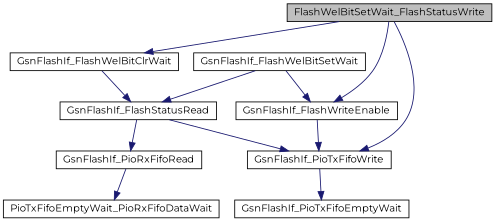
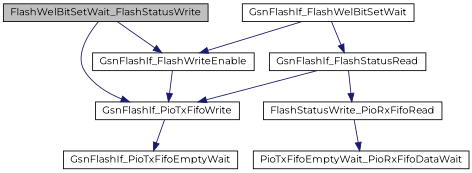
  digraph {
    fontname=Montserrat
    rankdir=TB
    node [color=black fillcolor=white fontname=Montserrat fontsize=12 shape=record style=filled]
    edge [color=midnightblue fontname=Montserrat fontsize=12 labelfontname=FreeSans labelfontsize=12 style=solid]
    n1 [fillcolor=grey75 fontcolor=black height=0.2 label=FlashWelBitSetWait_FlashStatusWrite width=0.4]
-   n2 [height=0.2 label=GsnFlashIf_FlashWelBitClrWait width=0.4]
    n3 [height=0.2 label=GsnFlashIf_PioTxFifoWrite width=0.4]
    n4 [height=0.2 label=GsnFlashIf_FlashWriteEnable width=0.4]
    n5 [height=0.2 label=GsnFlashIf_FlashStatusRead width=0.4]
    n6 [height=0.2 label=GsnFlashIf_PioTxFifoEmptyWait width=0.4]
-   n7 [height=0.2 label=GsnFlashIf_PioRxFifoRead width=0.4]
+   n7 [height=0.2 label=FlashStatusWrite_PioRxFifoRead width=0.4]
    n8 [height=0.2 label=PioTxFifoEmptyWait_PioRxFifoDataWait width=0.4]
    n9 [height=0.2 label=GsnFlashIf_FlashWelBitSetWait width=0.4]
-   n1 -> n2
    n1 -> n3
    n1 -> n4
-   n2 -> n5
    n3 -> n6
    n4 -> n3
    n5 -> n3
    n5 -> n7
    n7 -> n8
    n9 -> n4
    n9 -> n5
  }
